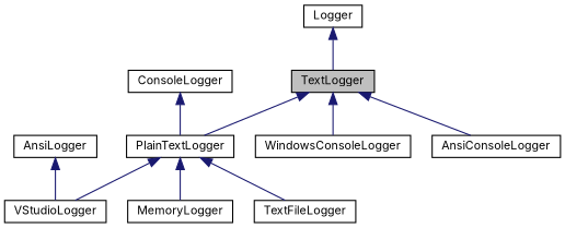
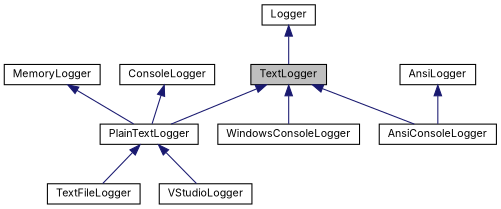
  digraph {
    fontname=Inter
    node [color=black fillcolor=white fontname=Inter fontsize=10 shape=record style=filled]
    edge [color=midnightblue dir=back fontname=Inter fontsize=10 labelfontname=Helvetica labelfontsize=10 style=solid]
    n1 [fillcolor=grey75 fontcolor=black height=0.2 label=TextLogger width=0.4]
    n2 [height=0.2 label=PlainTextLogger width=0.4]
    n3 [height=0.2 label=WindowsConsoleLogger width=0.4]
    n4 [height=0.2 label=AnsiConsoleLogger width=0.4]
    n5 [height=0.2 label=MemoryLogger width=0.4]
    n6 [height=0.2 label=TextFileLogger width=0.4]
    n7 [height=0.2 label=VStudioLogger width=0.4]
    n8 [height=0.2 label=AnsiLogger width=0.4]
    n9 [height=0.2 label=Logger width=0.4]
    n10 [height=0.2 label=ConsoleLogger width=0.4]
    n1 -> n2
    n1 -> n3
    n1 -> n4
-   n2 -> n5
+   n5 -> n2
    n2 -> n6
    n2 -> n7
-   n8 -> n7
+   n8 -> n4
    n9 -> n1
    n10 -> n2
  }
